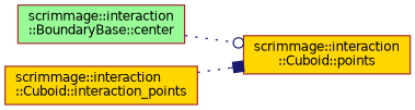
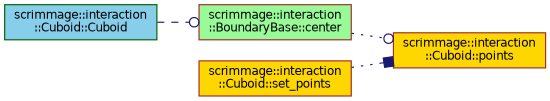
  digraph {
    rankdir=LR
    node [color=brown fillcolor=gold fontname=Helvetica fontsize=10 shape=box style=filled]
    edge [arrowhead=odot color=midnightblue fontname=Helvetica fontsize=10 labelfontname=Helvetica labelfontsize=10 style=dotted]
+   n1 [color=darkgreen fillcolor=skyblue fontcolor=black height=0.2 label="scrimmage::interaction\l::Cuboid::Cuboid" width=0.4]
    n2 [fillcolor=palegreen height=0.2 label="scrimmage::interaction\l::BoundaryBase::center" width=0.4]
    n3 [height=0.2 label="scrimmage::interaction\l::Cuboid::points" width=0.4]
-   n4 [height=0.2 label="scrimmage::interaction\l::Cuboid::interaction_points" width=0.4]
+   n4 [height=0.2 label="scrimmage::interaction\l::Cuboid::set_points" width=0.4]
+   n1 -> n2 [style=dashed]
    n2 -> n3
    n4 -> n3 [arrowhead=box]
  }
